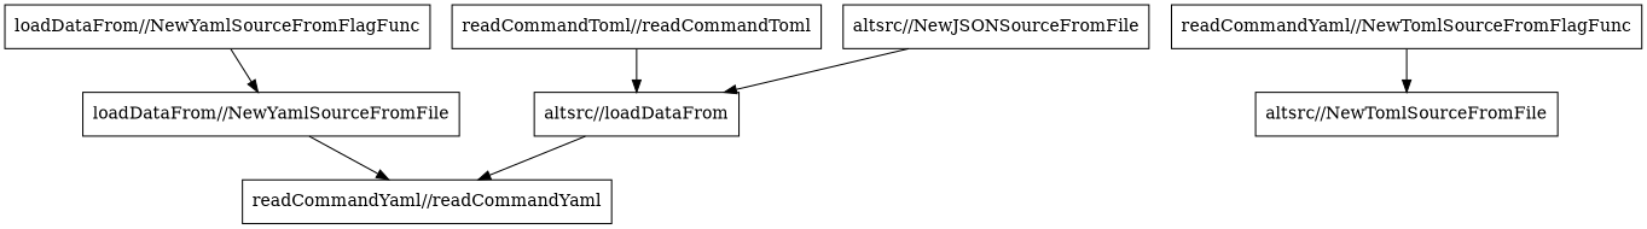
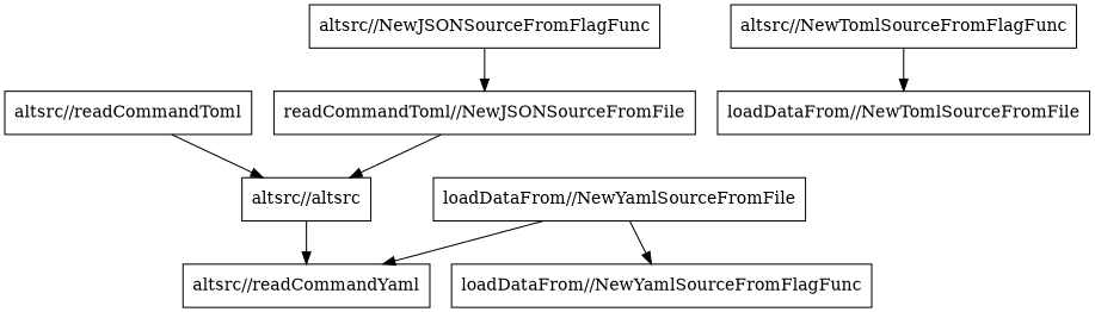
  digraph {
    node [shape=box]
-   n1 [label="altsrc//loadDataFrom"]
-   n2 [label="readCommandYaml//readCommandYaml"]
-   n3 [label="readCommandToml//readCommandToml"]
-   n4 [label="altsrc//NewTomlSourceFromFile"]
-   n5 [label="readCommandYaml//NewTomlSourceFromFlagFunc"]
+   n1 [label="altsrc//altsrc"]
+   n2 [label="altsrc//readCommandYaml"]
+   n3 [label="altsrc//readCommandToml"]
+   n4 [label="loadDataFrom//NewTomlSourceFromFile"]
+   n5 [label="altsrc//NewTomlSourceFromFlagFunc"]
    n6 [label="loadDataFrom//NewYamlSourceFromFile"]
    n7 [label="loadDataFrom//NewYamlSourceFromFlagFunc"]
-   n8 [label="altsrc//NewJSONSourceFromFile"]
+   n8 [label="readCommandToml//NewJSONSourceFromFile"]
+   n9 [label="altsrc//NewJSONSourceFromFlagFunc"]
    n1 -> n2
    n3 -> n1
    n5 -> n4
    n6 -> n2
-   n7 -> n6
+   n6 -> n7
    n8 -> n1
+   n9 -> n8
  }
